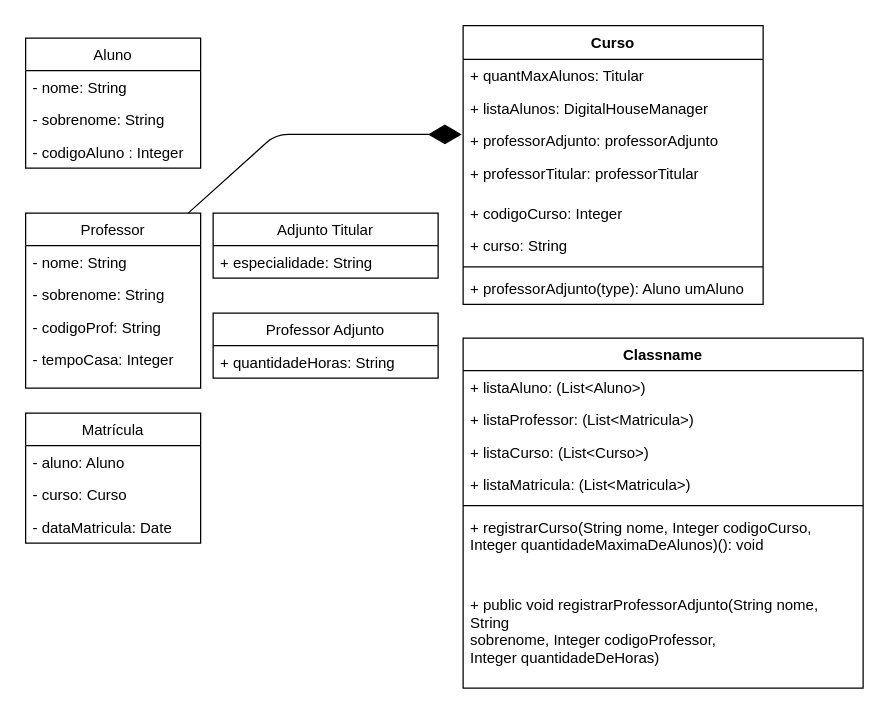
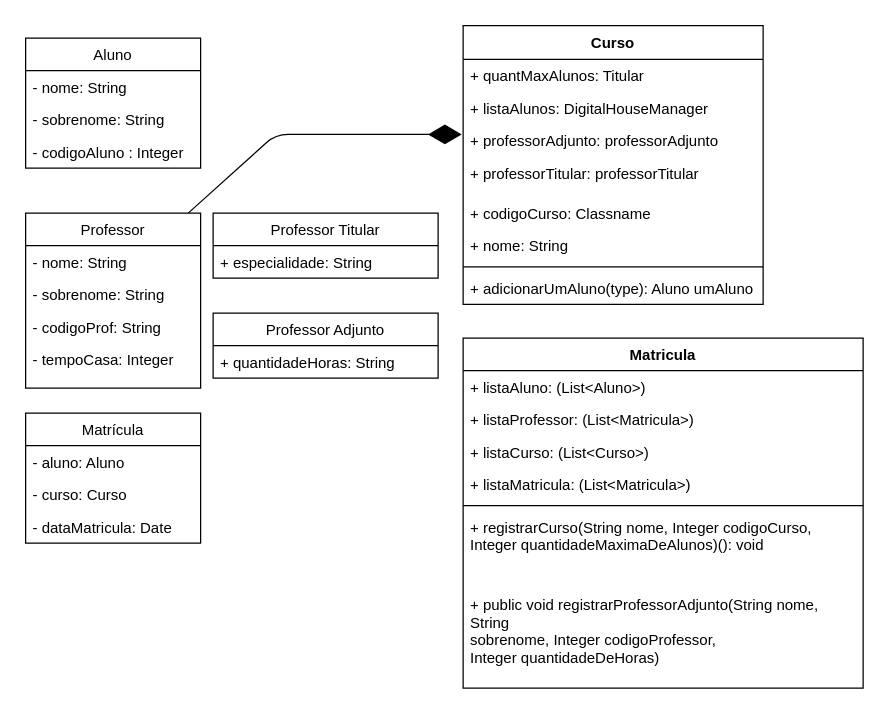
  <mxCell id="0" />
  <mxCell id="1" parent="0" />
  <mxCell id="2" value="Aluno" style="swimlane;fontStyle=0;childLayout=stackLayout;horizontal=1;startSize=26;fillColor=none;horizontalStack=0;resizeParent=1;resizeParentMax=0;resizeLast=0;collapsible=1;marginBottom=0;" vertex="1" parent="1"><mxGeometry x="20" y="30" width="140" height="104" as="geometry" /></mxCell>
  <mxCell id="3" value="- nome: String" style="text;strokeColor=none;fillColor=none;align=left;verticalAlign=top;spacingLeft=4;spacingRight=4;overflow=hidden;rotatable=0;points=[[0,0.5],[1,0.5]];portConstraint=eastwest;" vertex="1" parent="2"><mxGeometry y="26" width="140" height="26" as="geometry" /></mxCell>
  <mxCell id="4" value="- sobrenome: String" style="text;strokeColor=none;fillColor=none;align=left;verticalAlign=top;spacingLeft=4;spacingRight=4;overflow=hidden;rotatable=0;points=[[0,0.5],[1,0.5]];portConstraint=eastwest;" vertex="1" parent="2"><mxGeometry y="52" width="140" height="26" as="geometry" /></mxCell>
  <mxCell id="5" value="- codigoAluno : Integer" style="text;strokeColor=none;fillColor=none;align=left;verticalAlign=top;spacingLeft=4;spacingRight=4;overflow=hidden;rotatable=0;points=[[0,0.5],[1,0.5]];portConstraint=eastwest;" vertex="1" parent="2"><mxGeometry y="78" width="140" height="26" as="geometry" /></mxCell>
  <mxCell id="6" value="Professor" style="swimlane;fontStyle=0;childLayout=stackLayout;horizontal=1;startSize=26;fillColor=none;horizontalStack=0;resizeParent=1;resizeParentMax=0;resizeLast=0;collapsible=1;marginBottom=0;" vertex="1" parent="1"><mxGeometry x="20" y="170" width="140" height="140" as="geometry" /></mxCell>
  <mxCell id="7" value="- nome: String" style="text;strokeColor=none;fillColor=none;align=left;verticalAlign=top;spacingLeft=4;spacingRight=4;overflow=hidden;rotatable=0;points=[[0,0.5],[1,0.5]];portConstraint=eastwest;" vertex="1" parent="6"><mxGeometry y="26" width="140" height="26" as="geometry" /></mxCell>
  <mxCell id="8" value="- sobrenome: String" style="text;strokeColor=none;fillColor=none;align=left;verticalAlign=top;spacingLeft=4;spacingRight=4;overflow=hidden;rotatable=0;points=[[0,0.5],[1,0.5]];portConstraint=eastwest;" vertex="1" parent="6"><mxGeometry y="52" width="140" height="26" as="geometry" /></mxCell>
  <mxCell id="9" value="- codigoProf: String" style="text;strokeColor=none;fillColor=none;align=left;verticalAlign=top;spacingLeft=4;spacingRight=4;overflow=hidden;rotatable=0;points=[[0,0.5],[1,0.5]];portConstraint=eastwest;" vertex="1" parent="6"><mxGeometry y="78" width="140" height="26" as="geometry" /></mxCell>
  <mxCell id="10" value="- tempoCasa: Integer" style="text;strokeColor=none;fillColor=none;align=left;verticalAlign=top;spacingLeft=4;spacingRight=4;overflow=hidden;rotatable=0;points=[[0,0.5],[1,0.5]];portConstraint=eastwest;" vertex="1" parent="6"><mxGeometry y="104" width="140" height="36" as="geometry" /></mxCell>
  <mxCell id="11" value="Professor Adjunto" style="swimlane;fontStyle=0;childLayout=stackLayout;horizontal=1;startSize=26;fillColor=none;horizontalStack=0;resizeParent=1;resizeParentMax=0;resizeLast=0;collapsible=1;marginBottom=0;" vertex="1" parent="1"><mxGeometry x="170" y="250" width="180" height="52" as="geometry" /></mxCell>
  <mxCell id="12" value="+ quantidadeHoras: String" style="text;strokeColor=none;fillColor=none;align=left;verticalAlign=top;spacingLeft=4;spacingRight=4;overflow=hidden;rotatable=0;points=[[0,0.5],[1,0.5]];portConstraint=eastwest;" vertex="1" parent="11"><mxGeometry y="26" width="180" height="26" as="geometry" /></mxCell>
- <mxCell id="13" value="Adjunto Titular" style="swimlane;fontStyle=0;childLayout=stackLayout;horizontal=1;startSize=26;fillColor=none;horizontalStack=0;resizeParent=1;resizeParentMax=0;resizeLast=0;collapsible=1;marginBottom=0;" vertex="1" parent="1"><mxGeometry x="170" y="170" width="180" height="52" as="geometry" /></mxCell>
+ <mxCell id="13" value="Professor Titular" style="swimlane;fontStyle=0;childLayout=stackLayout;horizontal=1;startSize=26;fillColor=none;horizontalStack=0;resizeParent=1;resizeParentMax=0;resizeLast=0;collapsible=1;marginBottom=0;" vertex="1" parent="1"><mxGeometry x="170" y="170" width="180" height="52" as="geometry" /></mxCell>
  <mxCell id="14" value="+ especialidade: String" style="text;strokeColor=none;fillColor=none;align=left;verticalAlign=top;spacingLeft=4;spacingRight=4;overflow=hidden;rotatable=0;points=[[0,0.5],[1,0.5]];portConstraint=eastwest;" vertex="1" parent="13"><mxGeometry y="26" width="180" height="26" as="geometry" /></mxCell>
  <mxCell id="15" value="" style="endArrow=diamondThin;endFill=1;endSize=24;html=1;exitX=0.929;exitY=0;exitDx=0;exitDy=0;exitPerimeter=0;entryX=-0.005;entryY=-0.031;entryDx=0;entryDy=0;entryPerimeter=0;" edge="1" parent="1" source="6"><mxGeometry width="160" relative="1" as="geometry"><mxPoint x="190" y="120" as="sourcePoint" /><mxPoint x="368.9" y="107.008" as="targetPoint" /><Array as="points"><mxPoint x="220" y="107" /></Array></mxGeometry></mxCell>
  <mxCell id="16" value="Matrícula" style="swimlane;fontStyle=0;childLayout=stackLayout;horizontal=1;startSize=26;fillColor=none;horizontalStack=0;resizeParent=1;resizeParentMax=0;resizeLast=0;collapsible=1;marginBottom=0;" vertex="1" parent="1"><mxGeometry x="20" y="330" width="140" height="104" as="geometry" /></mxCell>
  <mxCell id="17" value="- aluno: Aluno" style="text;strokeColor=none;fillColor=none;align=left;verticalAlign=top;spacingLeft=4;spacingRight=4;overflow=hidden;rotatable=0;points=[[0,0.5],[1,0.5]];portConstraint=eastwest;" vertex="1" parent="16"><mxGeometry y="26" width="140" height="26" as="geometry" /></mxCell>
  <mxCell id="18" value="- curso: Curso" style="text;strokeColor=none;fillColor=none;align=left;verticalAlign=top;spacingLeft=4;spacingRight=4;overflow=hidden;rotatable=0;points=[[0,0.5],[1,0.5]];portConstraint=eastwest;" vertex="1" parent="16"><mxGeometry y="52" width="140" height="26" as="geometry" /></mxCell>
  <mxCell id="19" value="- dataMatricula: Date" style="text;strokeColor=none;fillColor=none;align=left;verticalAlign=top;spacingLeft=4;spacingRight=4;overflow=hidden;rotatable=0;points=[[0,0.5],[1,0.5]];portConstraint=eastwest;" vertex="1" parent="16"><mxGeometry y="78" width="140" height="26" as="geometry" /></mxCell>
  <mxCell id="20" value="Curso" style="swimlane;fontStyle=1;align=center;verticalAlign=top;childLayout=stackLayout;horizontal=1;startSize=27;horizontalStack=0;resizeParent=1;resizeParentMax=0;resizeLast=0;collapsible=1;marginBottom=0;" vertex="1" parent="1"><mxGeometry x="370" y="20" width="240" height="223" as="geometry" /></mxCell>
  <mxCell id="21" value="+ quantMaxAlunos: Titular" style="text;strokeColor=none;fillColor=none;align=left;verticalAlign=top;spacingLeft=4;spacingRight=4;overflow=hidden;rotatable=0;points=[[0,0.5],[1,0.5]];portConstraint=eastwest;" vertex="1" parent="20"><mxGeometry y="27" width="240" height="26" as="geometry" /></mxCell>
  <mxCell id="22" value="+ listaAlunos: DigitalHouseManager" style="text;strokeColor=none;fillColor=none;align=left;verticalAlign=top;spacingLeft=4;spacingRight=4;overflow=hidden;rotatable=0;points=[[0,0.5],[1,0.5]];portConstraint=eastwest;" vertex="1" parent="20"><mxGeometry y="53" width="240" height="26" as="geometry" /></mxCell>
  <mxCell id="23" value="+ professorAdjunto: professorAdjunto" style="text;strokeColor=none;fillColor=none;align=left;verticalAlign=top;spacingLeft=4;spacingRight=4;overflow=hidden;rotatable=0;points=[[0,0.5],[1,0.5]];portConstraint=eastwest;" vertex="1" parent="20"><mxGeometry y="79" width="240" height="26" as="geometry" /></mxCell>
  <mxCell id="24" value="+ professorTitular: professorTitular" style="text;strokeColor=none;fillColor=none;align=left;verticalAlign=top;spacingLeft=4;spacingRight=4;overflow=hidden;rotatable=0;points=[[0,0.5],[1,0.5]];portConstraint=eastwest;" vertex="1" parent="20"><mxGeometry y="105" width="240" height="32" as="geometry" /></mxCell>
- <mxCell id="25" value="+ codigoCurso: Integer" style="text;strokeColor=none;fillColor=none;align=left;verticalAlign=top;spacingLeft=4;spacingRight=4;overflow=hidden;rotatable=0;points=[[0,0.5],[1,0.5]];portConstraint=eastwest;" vertex="1" parent="20"><mxGeometry y="137" width="240" height="26" as="geometry" /></mxCell>
- <mxCell id="26" value="+ curso: String" style="text;strokeColor=none;fillColor=none;align=left;verticalAlign=top;spacingLeft=4;spacingRight=4;overflow=hidden;rotatable=0;points=[[0,0.5],[1,0.5]];portConstraint=eastwest;" vertex="1" parent="20"><mxGeometry y="163" width="240" height="26" as="geometry" /></mxCell>
+ <mxCell id="25" value="+ codigoCurso: Classname" style="text;strokeColor=none;fillColor=none;align=left;verticalAlign=top;spacingLeft=4;spacingRight=4;overflow=hidden;rotatable=0;points=[[0,0.5],[1,0.5]];portConstraint=eastwest;" vertex="1" parent="20"><mxGeometry y="137" width="240" height="26" as="geometry" /></mxCell>
+ <mxCell id="26" value="+ nome: String" style="text;strokeColor=none;fillColor=none;align=left;verticalAlign=top;spacingLeft=4;spacingRight=4;overflow=hidden;rotatable=0;points=[[0,0.5],[1,0.5]];portConstraint=eastwest;" vertex="1" parent="20"><mxGeometry y="163" width="240" height="26" as="geometry" /></mxCell>
  <mxCell id="27" value="" style="line;strokeWidth=1;fillColor=none;align=left;verticalAlign=middle;spacingTop=-1;spacingLeft=3;spacingRight=3;rotatable=0;labelPosition=right;points=[];portConstraint=eastwest;" vertex="1" parent="20"><mxGeometry y="189" width="240" height="8" as="geometry" /></mxCell>
- <mxCell id="28" value="+ professorAdjunto(type): Aluno umAluno" style="text;strokeColor=none;fillColor=none;align=left;verticalAlign=top;spacingLeft=4;spacingRight=4;overflow=hidden;rotatable=0;points=[[0,0.5],[1,0.5]];portConstraint=eastwest;" vertex="1" parent="20"><mxGeometry y="197" width="240" height="26" as="geometry" /></mxCell>
- <mxCell id="29" value="Classname" style="swimlane;fontStyle=1;align=center;verticalAlign=top;childLayout=stackLayout;horizontal=1;startSize=26;horizontalStack=0;resizeParent=1;resizeParentMax=0;resizeLast=0;collapsible=1;marginBottom=0;" vertex="1" parent="1"><mxGeometry x="370" y="270" width="320" height="280" as="geometry" /></mxCell>
+ <mxCell id="28" value="+ adicionarUmAluno(type): Aluno umAluno" style="text;strokeColor=none;fillColor=none;align=left;verticalAlign=top;spacingLeft=4;spacingRight=4;overflow=hidden;rotatable=0;points=[[0,0.5],[1,0.5]];portConstraint=eastwest;" vertex="1" parent="20"><mxGeometry y="197" width="240" height="26" as="geometry" /></mxCell>
+ <mxCell id="29" value="Matricula" style="swimlane;fontStyle=1;align=center;verticalAlign=top;childLayout=stackLayout;horizontal=1;startSize=26;horizontalStack=0;resizeParent=1;resizeParentMax=0;resizeLast=0;collapsible=1;marginBottom=0;" vertex="1" parent="1"><mxGeometry x="370" y="270" width="320" height="280" as="geometry" /></mxCell>
  <mxCell id="30" value="+ listaAluno: (List&lt;Aluno&gt;)" style="text;strokeColor=none;fillColor=none;align=left;verticalAlign=top;spacingLeft=4;spacingRight=4;overflow=hidden;rotatable=0;points=[[0,0.5],[1,0.5]];portConstraint=eastwest;" vertex="1" parent="29"><mxGeometry y="26" width="320" height="26" as="geometry" /></mxCell>
  <mxCell id="31" value="+ listaProfessor: (List&lt;Matricula&gt;)" style="text;strokeColor=none;fillColor=none;align=left;verticalAlign=top;spacingLeft=4;spacingRight=4;overflow=hidden;rotatable=0;points=[[0,0.5],[1,0.5]];portConstraint=eastwest;" vertex="1" parent="29"><mxGeometry y="52" width="320" height="26" as="geometry" /></mxCell>
  <mxCell id="32" value="+ listaCurso: (List&lt;Curso&gt;)" style="text;strokeColor=none;fillColor=none;align=left;verticalAlign=top;spacingLeft=4;spacingRight=4;overflow=hidden;rotatable=0;points=[[0,0.5],[1,0.5]];portConstraint=eastwest;" vertex="1" parent="29"><mxGeometry y="78" width="320" height="26" as="geometry" /></mxCell>
  <mxCell id="33" value="+ listaMatricula: (List&lt;Matricula&gt;)" style="text;strokeColor=none;fillColor=none;align=left;verticalAlign=top;spacingLeft=4;spacingRight=4;overflow=hidden;rotatable=0;points=[[0,0.5],[1,0.5]];portConstraint=eastwest;" vertex="1" parent="29"><mxGeometry y="104" width="320" height="26" as="geometry" /></mxCell>
  <mxCell id="34" value="" style="line;strokeWidth=1;fillColor=none;align=left;verticalAlign=middle;spacingTop=-1;spacingLeft=3;spacingRight=3;rotatable=0;labelPosition=right;points=[];portConstraint=eastwest;" vertex="1" parent="29"><mxGeometry y="130" width="320" height="8" as="geometry" /></mxCell>
  <mxCell id="35" value="+  registrarCurso(String nome, Integer codigoCurso,&#10;Integer quantidadeMaximaDeAlunos)(): void" style="text;strokeColor=none;fillColor=none;align=left;verticalAlign=top;spacingLeft=4;spacingRight=4;overflow=hidden;rotatable=0;points=[[0,0.5],[1,0.5]];portConstraint=eastwest;" vertex="1" parent="29"><mxGeometry y="138" width="320" height="62" as="geometry" /></mxCell>
  <mxCell id="36" value="+ public void registrarProfessorAdjunto(String nome, &#10;String&#10;sobrenome, Integer codigoProfessor, &#10;Integer quantidadeDeHoras)" style="text;strokeColor=none;fillColor=none;align=left;verticalAlign=top;spacingLeft=4;spacingRight=4;overflow=hidden;rotatable=0;points=[[0,0.5],[1,0.5]];portConstraint=eastwest;" vertex="1" parent="29"><mxGeometry y="200" width="320" height="80" as="geometry" /></mxCell>
